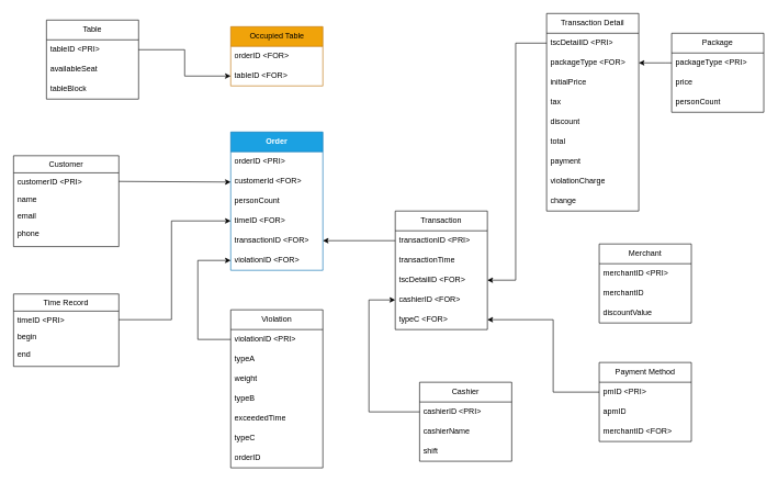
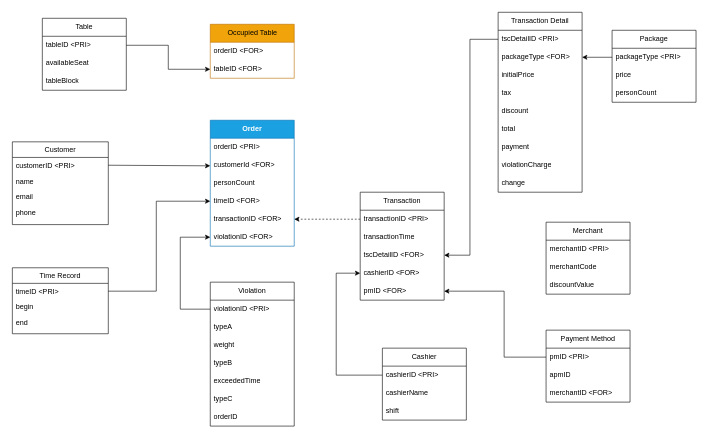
  <mxCell id="0" />
  <mxCell id="1" parent="0" />
  <mxCell id="2" value="Customer" style="swimlane;fontStyle=0;align=center;verticalAlign=top;childLayout=stackLayout;horizontal=1;startSize=26;horizontalStack=0;resizeParent=1;resizeLast=0;collapsible=1;marginBottom=0;rounded=0;shadow=0;strokeWidth=1;movable=1;resizable=1;rotatable=1;deletable=1;editable=1;locked=0;connectable=1;fillColor=none;" parent="1" vertex="1"><mxGeometry x="20" y="236" width="160" height="138" as="geometry"><mxRectangle x="257" y="456" width="160" height="26" as="alternateBounds" /></mxGeometry></mxCell>
  <mxCell id="3" value="customerID &lt;PRI&gt;" style="text;align=left;verticalAlign=top;spacingLeft=4;spacingRight=4;overflow=hidden;rotatable=0;points=[[0,0.5],[1,0.5]];portConstraint=eastwest;" parent="2" vertex="1"><mxGeometry y="26" width="160" height="26" as="geometry" /></mxCell>
  <mxCell id="4" value="name" style="text;align=left;verticalAlign=top;spacingLeft=4;spacingRight=4;overflow=hidden;rotatable=0;points=[[0,0.5],[1,0.5]];portConstraint=eastwest;rounded=0;shadow=0;html=0;" parent="2" vertex="1"><mxGeometry y="52" width="160" height="26" as="geometry" /></mxCell>
  <mxCell id="5" value="email" style="text;align=left;verticalAlign=top;spacingLeft=4;spacingRight=4;overflow=hidden;rotatable=0;points=[[0,0.5],[1,0.5]];portConstraint=eastwest;rounded=0;shadow=0;html=0;" parent="2" vertex="1"><mxGeometry y="78" width="160" height="26" as="geometry" /></mxCell>
  <mxCell id="6" value="phone" style="text;align=left;verticalAlign=top;spacingLeft=4;spacingRight=4;overflow=hidden;rotatable=0;points=[[0,0.5],[1,0.5]];portConstraint=eastwest;rounded=0;shadow=0;html=0;" parent="2" vertex="1"><mxGeometry y="104" width="160" height="26" as="geometry" /></mxCell>
  <mxCell id="7" value="" style="endArrow=classic;html=1;rounded=0;exitX=1;exitY=0.5;exitDx=0;exitDy=0;" parent="1" source="3" edge="1"><mxGeometry width="50" height="50" relative="1" as="geometry"><mxPoint x="270" y="276" as="sourcePoint" /><mxPoint x="350" y="276" as="targetPoint" /></mxGeometry></mxCell>
  <mxCell id="8" value="&lt;b&gt;&lt;font style=&quot;font-size: 12px;&quot;&gt;Order&lt;/font&gt;&lt;/b&gt;" style="swimlane;fontStyle=0;childLayout=stackLayout;horizontal=1;startSize=30;horizontalStack=0;resizeParent=1;resizeParentMax=0;resizeLast=0;collapsible=1;marginBottom=0;whiteSpace=wrap;html=1;fillColor=#1ba1e2;strokeColor=#006EAF;fontColor=#ffffff;" parent="1" vertex="1"><mxGeometry x="350" y="200" width="140" height="210" as="geometry"><mxRectangle x="540" y="134" width="70" height="30" as="alternateBounds" /></mxGeometry></mxCell>
  <mxCell id="9" value="orderID &amp;lt;PRI&amp;gt;" style="text;strokeColor=none;fillColor=none;align=left;verticalAlign=middle;spacingLeft=4;spacingRight=4;overflow=hidden;points=[[0,0.5],[1,0.5]];portConstraint=eastwest;rotatable=0;whiteSpace=wrap;html=1;" parent="8" vertex="1"><mxGeometry y="30" width="140" height="30" as="geometry" /></mxCell>
  <mxCell id="10" value="customerId &amp;lt;FOR&amp;gt;" style="text;strokeColor=none;fillColor=none;align=left;verticalAlign=middle;spacingLeft=4;spacingRight=4;overflow=hidden;points=[[0,0.5],[1,0.5]];portConstraint=eastwest;rotatable=0;whiteSpace=wrap;html=1;" parent="8" vertex="1"><mxGeometry y="60" width="140" height="30" as="geometry" /></mxCell>
  <mxCell id="11" value="personCount" style="text;strokeColor=none;fillColor=none;align=left;verticalAlign=middle;spacingLeft=4;spacingRight=4;overflow=hidden;points=[[0,0.5],[1,0.5]];portConstraint=eastwest;rotatable=0;whiteSpace=wrap;html=1;" parent="8" vertex="1"><mxGeometry y="90" width="140" height="30" as="geometry" /></mxCell>
  <mxCell id="12" value="timeID &amp;lt;FOR&amp;gt;" style="text;strokeColor=none;fillColor=none;align=left;verticalAlign=middle;spacingLeft=4;spacingRight=4;overflow=hidden;points=[[0,0.5],[1,0.5]];portConstraint=eastwest;rotatable=0;whiteSpace=wrap;html=1;" parent="8" vertex="1"><mxGeometry y="120" width="140" height="30" as="geometry" /></mxCell>
  <mxCell id="13" value="transactionID &amp;lt;FOR&amp;gt;" style="text;strokeColor=none;fillColor=none;align=left;verticalAlign=middle;spacingLeft=4;spacingRight=4;overflow=hidden;points=[[0,0.5],[1,0.5]];portConstraint=eastwest;rotatable=0;whiteSpace=wrap;html=1;" parent="8" vertex="1"><mxGeometry y="150" width="140" height="30" as="geometry" /></mxCell>
  <mxCell id="14" value="violationID&amp;nbsp;&amp;lt;FOR&amp;gt;" style="text;strokeColor=none;fillColor=none;align=left;verticalAlign=middle;spacingLeft=4;spacingRight=4;overflow=hidden;points=[[0,0.5],[1,0.5]];portConstraint=eastwest;rotatable=0;whiteSpace=wrap;html=1;" parent="8" vertex="1"><mxGeometry y="180" width="140" height="30" as="geometry" /></mxCell>
  <mxCell id="15" value="Time Record" style="swimlane;fontStyle=0;align=center;verticalAlign=top;childLayout=stackLayout;horizontal=1;startSize=26;horizontalStack=0;resizeParent=1;resizeLast=0;collapsible=1;marginBottom=0;rounded=0;shadow=0;strokeWidth=1;movable=1;resizable=1;rotatable=1;deletable=1;editable=1;locked=0;connectable=1;" parent="1" vertex="1"><mxGeometry x="20" y="446" width="160" height="110" as="geometry"><mxRectangle x="257" y="666" width="160" height="26" as="alternateBounds" /></mxGeometry></mxCell>
  <mxCell id="16" value="timeID &lt;PRI&gt;" style="text;align=left;verticalAlign=top;spacingLeft=4;spacingRight=4;overflow=hidden;rotatable=0;points=[[0,0.5],[1,0.5]];portConstraint=eastwest;" parent="15" vertex="1"><mxGeometry y="26" width="160" height="26" as="geometry" /></mxCell>
  <mxCell id="17" value="begin" style="text;align=left;verticalAlign=top;spacingLeft=4;spacingRight=4;overflow=hidden;rotatable=0;points=[[0,0.5],[1,0.5]];portConstraint=eastwest;rounded=0;shadow=0;html=0;" parent="15" vertex="1"><mxGeometry y="52" width="160" height="26" as="geometry" /></mxCell>
  <mxCell id="18" value="end" style="text;align=left;verticalAlign=top;spacingLeft=4;spacingRight=4;overflow=hidden;rotatable=0;points=[[0,0.5],[1,0.5]];portConstraint=eastwest;rounded=0;shadow=0;html=0;" parent="15" vertex="1"><mxGeometry y="78" width="160" height="32" as="geometry" /></mxCell>
  <mxCell id="19" style="edgeStyle=orthogonalEdgeStyle;rounded=0;orthogonalLoop=1;jettySize=auto;html=1;exitX=1;exitY=0.5;exitDx=0;exitDy=0;entryX=0;entryY=0.5;entryDx=0;entryDy=0;" parent="1" source="16" target="12" edge="1"><mxGeometry relative="1" as="geometry"><mxPoint x="300" y="336" as="targetPoint" /><Array as="points"><mxPoint x="260" y="485" /><mxPoint x="260" y="335" /></Array></mxGeometry></mxCell>
  <mxCell id="20" value="Violation" style="swimlane;fontStyle=0;childLayout=stackLayout;horizontal=1;startSize=30;horizontalStack=0;resizeParent=1;resizeParentMax=0;resizeLast=0;collapsible=1;marginBottom=0;whiteSpace=wrap;html=1;" parent="1" vertex="1"><mxGeometry x="350" y="470" width="140" height="240" as="geometry"><mxRectangle x="587" y="690" width="70" height="30" as="alternateBounds" /></mxGeometry></mxCell>
  <mxCell id="21" value="violationID &amp;lt;PRI&amp;gt;" style="text;strokeColor=none;fillColor=none;align=left;verticalAlign=middle;spacingLeft=4;spacingRight=4;overflow=hidden;points=[[0,0.5],[1,0.5]];portConstraint=eastwest;rotatable=0;whiteSpace=wrap;html=1;" parent="20" vertex="1"><mxGeometry y="30" width="140" height="30" as="geometry" /></mxCell>
  <mxCell id="22" value="typeA" style="text;strokeColor=none;fillColor=none;align=left;verticalAlign=middle;spacingLeft=4;spacingRight=4;overflow=hidden;points=[[0,0.5],[1,0.5]];portConstraint=eastwest;rotatable=0;whiteSpace=wrap;html=1;" parent="20" vertex="1"><mxGeometry y="60" width="140" height="30" as="geometry" /></mxCell>
  <mxCell id="23" value="weight" style="text;strokeColor=none;fillColor=none;align=left;verticalAlign=middle;spacingLeft=4;spacingRight=4;overflow=hidden;points=[[0,0.5],[1,0.5]];portConstraint=eastwest;rotatable=0;whiteSpace=wrap;html=1;" parent="20" vertex="1"><mxGeometry y="90" width="140" height="30" as="geometry" /></mxCell>
  <mxCell id="24" value="typeB" style="text;strokeColor=none;fillColor=none;align=left;verticalAlign=middle;spacingLeft=4;spacingRight=4;overflow=hidden;points=[[0,0.5],[1,0.5]];portConstraint=eastwest;rotatable=0;whiteSpace=wrap;html=1;" parent="20" vertex="1"><mxGeometry y="120" width="140" height="30" as="geometry" /></mxCell>
  <mxCell id="25" value="exceededTime" style="text;strokeColor=none;fillColor=none;align=left;verticalAlign=middle;spacingLeft=4;spacingRight=4;overflow=hidden;points=[[0,0.5],[1,0.5]];portConstraint=eastwest;rotatable=0;whiteSpace=wrap;html=1;" parent="20" vertex="1"><mxGeometry y="150" width="140" height="30" as="geometry" /></mxCell>
  <mxCell id="26" value="typeC" style="text;strokeColor=none;fillColor=none;align=left;verticalAlign=middle;spacingLeft=4;spacingRight=4;overflow=hidden;points=[[0,0.5],[1,0.5]];portConstraint=eastwest;rotatable=0;whiteSpace=wrap;html=1;" parent="20" vertex="1"><mxGeometry y="180" width="140" height="30" as="geometry" /></mxCell>
  <mxCell id="27" value="orderID" style="text;strokeColor=none;fillColor=none;align=left;verticalAlign=middle;spacingLeft=4;spacingRight=4;overflow=hidden;points=[[0,0.5],[1,0.5]];portConstraint=eastwest;rotatable=0;whiteSpace=wrap;html=1;" parent="20" vertex="1"><mxGeometry y="210" width="140" height="30" as="geometry" /></mxCell>
  <mxCell id="28" style="edgeStyle=orthogonalEdgeStyle;rounded=0;orthogonalLoop=1;jettySize=auto;html=1;exitX=0;exitY=0.5;exitDx=0;exitDy=0;entryX=0;entryY=0.5;entryDx=0;entryDy=0;" parent="1" source="21" target="14" edge="1"><mxGeometry relative="1" as="geometry"><mxPoint x="310" y="390" as="targetPoint" /><Array as="points"><mxPoint x="300" y="515" /><mxPoint x="300" y="395" /></Array></mxGeometry></mxCell>
  <mxCell id="29" value="Occupied Table" style="swimlane;fontStyle=0;childLayout=stackLayout;horizontal=1;startSize=30;horizontalStack=0;resizeParent=1;resizeParentMax=0;resizeLast=0;collapsible=1;marginBottom=0;html=1;fillColor=#f0a30a;fontColor=default;strokeColor=#BD7000;labelBorderColor=none;" parent="1" vertex="1"><mxGeometry x="350" y="40" width="140" height="90" as="geometry" /></mxCell>
  <mxCell id="30" value="orderID &amp;lt;FOR&amp;gt;" style="text;strokeColor=none;fillColor=none;align=left;verticalAlign=middle;spacingLeft=4;spacingRight=4;overflow=hidden;points=[[0,0.5],[1,0.5]];portConstraint=eastwest;rotatable=0;whiteSpace=wrap;html=1;" parent="29" vertex="1"><mxGeometry y="30" width="140" height="30" as="geometry" /></mxCell>
  <mxCell id="31" value="tableID &amp;lt;FOR&amp;gt;" style="text;strokeColor=none;fillColor=none;align=left;verticalAlign=middle;spacingLeft=4;spacingRight=4;overflow=hidden;points=[[0,0.5],[1,0.5]];portConstraint=eastwest;rotatable=0;whiteSpace=wrap;html=1;" parent="29" vertex="1"><mxGeometry y="60" width="140" height="30" as="geometry" /></mxCell>
  <mxCell id="32" value="Table" style="swimlane;fontStyle=0;childLayout=stackLayout;horizontal=1;startSize=30;horizontalStack=0;resizeParent=1;resizeParentMax=0;resizeLast=0;collapsible=1;marginBottom=0;whiteSpace=wrap;html=1;fillColor=none;" parent="1" vertex="1"><mxGeometry x="70" y="30" width="140" height="120" as="geometry"><mxRectangle x="307" y="250" width="70" height="30" as="alternateBounds" /></mxGeometry></mxCell>
  <mxCell id="33" value="tableID &amp;lt;PRI&amp;gt;" style="text;strokeColor=none;fillColor=none;align=left;verticalAlign=middle;spacingLeft=4;spacingRight=4;overflow=hidden;points=[[0,0.5],[1,0.5]];portConstraint=eastwest;rotatable=0;whiteSpace=wrap;html=1;" parent="32" vertex="1"><mxGeometry y="30" width="140" height="30" as="geometry" /></mxCell>
  <mxCell id="34" value="availableSeat" style="text;strokeColor=none;fillColor=none;align=left;verticalAlign=middle;spacingLeft=4;spacingRight=4;overflow=hidden;points=[[0,0.5],[1,0.5]];portConstraint=eastwest;rotatable=0;whiteSpace=wrap;html=1;" parent="32" vertex="1"><mxGeometry y="60" width="140" height="30" as="geometry" /></mxCell>
  <mxCell id="35" value="tableBlock" style="text;strokeColor=none;fillColor=none;align=left;verticalAlign=middle;spacingLeft=4;spacingRight=4;overflow=hidden;points=[[0,0.5],[1,0.5]];portConstraint=eastwest;rotatable=0;whiteSpace=wrap;html=1;" parent="32" vertex="1"><mxGeometry y="90" width="140" height="30" as="geometry" /></mxCell>
  <mxCell id="36" style="edgeStyle=orthogonalEdgeStyle;rounded=0;orthogonalLoop=1;jettySize=auto;html=1;exitX=1;exitY=0.5;exitDx=0;exitDy=0;entryX=0;entryY=0.5;entryDx=0;entryDy=0;" parent="1" source="33" target="31" edge="1"><mxGeometry relative="1" as="geometry"><mxPoint x="290" y="130" as="targetPoint" /><Array as="points"><mxPoint x="280" y="75" /><mxPoint x="280" y="115" /></Array></mxGeometry></mxCell>
  <mxCell id="37" value="Transaction" style="swimlane;fontStyle=0;childLayout=stackLayout;horizontal=1;startSize=30;horizontalStack=0;resizeParent=1;resizeParentMax=0;resizeLast=0;collapsible=1;marginBottom=0;whiteSpace=wrap;html=1;fillColor=none;" parent="1" vertex="1"><mxGeometry x="600" y="320" width="140" height="180" as="geometry"><mxRectangle x="837" y="540" width="70" height="30" as="alternateBounds" /></mxGeometry></mxCell>
  <mxCell id="38" value="transactionID &amp;lt;PRI&amp;gt;" style="text;strokeColor=none;fillColor=none;align=left;verticalAlign=middle;spacingLeft=4;spacingRight=4;overflow=hidden;points=[[0,0.5],[1,0.5]];portConstraint=eastwest;rotatable=0;whiteSpace=wrap;html=1;" parent="37" vertex="1"><mxGeometry y="30" width="140" height="30" as="geometry" /></mxCell>
  <mxCell id="39" value="transactionTime" style="text;strokeColor=none;fillColor=none;align=left;verticalAlign=middle;spacingLeft=4;spacingRight=4;overflow=hidden;points=[[0,0.5],[1,0.5]];portConstraint=eastwest;rotatable=0;whiteSpace=wrap;html=1;" parent="37" vertex="1"><mxGeometry y="60" width="140" height="30" as="geometry" /></mxCell>
  <mxCell id="40" value="tscDetailID &amp;lt;FOR&amp;gt;" style="text;strokeColor=none;fillColor=none;align=left;verticalAlign=middle;spacingLeft=4;spacingRight=4;overflow=hidden;points=[[0,0.5],[1,0.5]];portConstraint=eastwest;rotatable=0;whiteSpace=wrap;html=1;" parent="37" vertex="1"><mxGeometry y="90" width="140" height="30" as="geometry" /></mxCell>
  <mxCell id="41" value="cashierID &amp;lt;FOR&amp;gt;" style="text;strokeColor=none;fillColor=none;align=left;verticalAlign=middle;spacingLeft=4;spacingRight=4;overflow=hidden;points=[[0,0.5],[1,0.5]];portConstraint=eastwest;rotatable=0;whiteSpace=wrap;html=1;" parent="37" vertex="1"><mxGeometry y="120" width="140" height="30" as="geometry" /></mxCell>
- <mxCell id="42" value="typeC &amp;lt;FOR&amp;gt;" style="text;strokeColor=none;fillColor=none;align=left;verticalAlign=middle;spacingLeft=4;spacingRight=4;overflow=hidden;points=[[0,0.5],[1,0.5]];portConstraint=eastwest;rotatable=0;whiteSpace=wrap;html=1;" parent="37" vertex="1"><mxGeometry y="150" width="140" height="30" as="geometry" /></mxCell>
+ <mxCell id="42" value="pmID &amp;lt;FOR&amp;gt;" style="text;strokeColor=none;fillColor=none;align=left;verticalAlign=middle;spacingLeft=4;spacingRight=4;overflow=hidden;points=[[0,0.5],[1,0.5]];portConstraint=eastwest;rotatable=0;whiteSpace=wrap;html=1;" parent="37" vertex="1"><mxGeometry y="150" width="140" height="30" as="geometry" /></mxCell>
  <mxCell id="43" value="Cashier" style="swimlane;fontStyle=0;childLayout=stackLayout;horizontal=1;startSize=30;horizontalStack=0;resizeParent=1;resizeParentMax=0;resizeLast=0;collapsible=1;marginBottom=0;whiteSpace=wrap;html=1;fillColor=none;" parent="1" vertex="1"><mxGeometry x="637" y="580" width="140" height="120" as="geometry"><mxRectangle x="874" y="800" width="80" height="30" as="alternateBounds" /></mxGeometry></mxCell>
  <mxCell id="44" value="cashierID &amp;lt;PRI&amp;gt;" style="text;strokeColor=none;fillColor=none;align=left;verticalAlign=middle;spacingLeft=4;spacingRight=4;overflow=hidden;points=[[0,0.5],[1,0.5]];portConstraint=eastwest;rotatable=0;whiteSpace=wrap;html=1;" parent="43" vertex="1"><mxGeometry y="30" width="140" height="30" as="geometry" /></mxCell>
  <mxCell id="45" value="cashierName" style="text;strokeColor=none;fillColor=none;align=left;verticalAlign=middle;spacingLeft=4;spacingRight=4;overflow=hidden;points=[[0,0.5],[1,0.5]];portConstraint=eastwest;rotatable=0;whiteSpace=wrap;html=1;" parent="43" vertex="1"><mxGeometry y="60" width="140" height="30" as="geometry" /></mxCell>
  <mxCell id="46" value="shift" style="text;strokeColor=none;fillColor=none;align=left;verticalAlign=middle;spacingLeft=4;spacingRight=4;overflow=hidden;points=[[0,0.5],[1,0.5]];portConstraint=eastwest;rotatable=0;whiteSpace=wrap;html=1;" parent="43" vertex="1"><mxGeometry y="90" width="140" height="30" as="geometry" /></mxCell>
  <mxCell id="47" style="edgeStyle=orthogonalEdgeStyle;rounded=0;orthogonalLoop=1;jettySize=auto;html=1;exitX=0;exitY=0.5;exitDx=0;exitDy=0;entryX=0;entryY=0.5;entryDx=0;entryDy=0;" parent="1" source="44" target="41" edge="1"><mxGeometry relative="1" as="geometry"><mxPoint x="610" y="540" as="targetPoint" /><Array as="points"><mxPoint x="560" y="625" /><mxPoint x="560" y="455" /></Array></mxGeometry></mxCell>
- <mxCell id="48" style="edgeStyle=orthogonalEdgeStyle;rounded=0;orthogonalLoop=1;jettySize=auto;html=1;exitX=0;exitY=0.5;exitDx=0;exitDy=0;entryX=1;entryY=0.5;entryDx=0;entryDy=0;" parent="1" source="38" target="13" edge="1"><mxGeometry relative="1" as="geometry" /></mxCell>
+ <mxCell id="48" style="edgeStyle=orthogonalEdgeStyle;rounded=0;orthogonalLoop=1;jettySize=auto;html=1;exitX=0;exitY=0.5;exitDx=0;exitDy=0;entryX=1;entryY=0.5;entryDx=0;entryDy=0;dashed=1;" parent="1" source="38" target="13" edge="1"><mxGeometry relative="1" as="geometry" /></mxCell>
  <mxCell id="49" value="Merchant" style="swimlane;fontStyle=0;childLayout=stackLayout;horizontal=1;startSize=30;horizontalStack=0;resizeParent=1;resizeParentMax=0;resizeLast=0;collapsible=1;marginBottom=0;whiteSpace=wrap;html=1;" parent="1" vertex="1"><mxGeometry x="909.94" y="370" width="140" height="120" as="geometry" /></mxCell>
  <mxCell id="50" value="merchantID &amp;lt;PRI&amp;gt;" style="text;strokeColor=none;fillColor=none;align=left;verticalAlign=middle;spacingLeft=4;spacingRight=4;overflow=hidden;points=[[0,0.5],[1,0.5]];portConstraint=eastwest;rotatable=0;whiteSpace=wrap;html=1;" parent="49" vertex="1"><mxGeometry y="30" width="140" height="30" as="geometry" /></mxCell>
- <mxCell id="51" value="merchantID" style="text;strokeColor=none;fillColor=none;align=left;verticalAlign=middle;spacingLeft=4;spacingRight=4;overflow=hidden;points=[[0,0.5],[1,0.5]];portConstraint=eastwest;rotatable=0;whiteSpace=wrap;html=1;" parent="49" vertex="1"><mxGeometry y="60" width="140" height="30" as="geometry" /></mxCell>
+ <mxCell id="51" value="merchantCode" style="text;strokeColor=none;fillColor=none;align=left;verticalAlign=middle;spacingLeft=4;spacingRight=4;overflow=hidden;points=[[0,0.5],[1,0.5]];portConstraint=eastwest;rotatable=0;whiteSpace=wrap;html=1;" parent="49" vertex="1"><mxGeometry y="60" width="140" height="30" as="geometry" /></mxCell>
  <mxCell id="52" value="discountValue" style="text;strokeColor=none;fillColor=none;align=left;verticalAlign=middle;spacingLeft=4;spacingRight=4;overflow=hidden;points=[[0,0.5],[1,0.5]];portConstraint=eastwest;rotatable=0;whiteSpace=wrap;html=1;" parent="49" vertex="1"><mxGeometry y="90" width="140" height="30" as="geometry" /></mxCell>
  <mxCell id="53" value="Transaction Detail" style="swimlane;fontStyle=0;childLayout=stackLayout;horizontal=1;startSize=30;horizontalStack=0;resizeParent=1;resizeParentMax=0;resizeLast=0;collapsible=1;marginBottom=0;whiteSpace=wrap;html=1;" parent="1" vertex="1"><mxGeometry x="830" y="20" width="140" height="300" as="geometry"><mxRectangle x="1067" y="240" width="70" height="30" as="alternateBounds" /></mxGeometry></mxCell>
  <mxCell id="54" value="tscDetailID &amp;lt;PRI&amp;gt;" style="text;strokeColor=none;fillColor=none;align=left;verticalAlign=middle;spacingLeft=4;spacingRight=4;overflow=hidden;points=[[0,0.5],[1,0.5]];portConstraint=eastwest;rotatable=0;whiteSpace=wrap;html=1;" parent="53" vertex="1"><mxGeometry y="30" width="140" height="30" as="geometry" /></mxCell>
  <mxCell id="55" value="packageType &amp;lt;FOR&amp;gt;" style="text;strokeColor=none;fillColor=none;align=left;verticalAlign=middle;spacingLeft=4;spacingRight=4;overflow=hidden;points=[[0,0.5],[1,0.5]];portConstraint=eastwest;rotatable=0;whiteSpace=wrap;html=1;" parent="53" vertex="1"><mxGeometry y="60" width="140" height="30" as="geometry" /></mxCell>
  <mxCell id="56" value="initialPrice" style="text;strokeColor=none;fillColor=none;align=left;verticalAlign=middle;spacingLeft=4;spacingRight=4;overflow=hidden;points=[[0,0.5],[1,0.5]];portConstraint=eastwest;rotatable=0;whiteSpace=wrap;html=1;" parent="53" vertex="1"><mxGeometry y="90" width="140" height="30" as="geometry" /></mxCell>
  <mxCell id="57" value="tax" style="text;strokeColor=none;fillColor=none;align=left;verticalAlign=middle;spacingLeft=4;spacingRight=4;overflow=hidden;points=[[0,0.5],[1,0.5]];portConstraint=eastwest;rotatable=0;whiteSpace=wrap;html=1;" parent="53" vertex="1"><mxGeometry y="120" width="140" height="30" as="geometry" /></mxCell>
  <mxCell id="58" value="discount" style="text;strokeColor=none;fillColor=none;align=left;verticalAlign=middle;spacingLeft=4;spacingRight=4;overflow=hidden;points=[[0,0.5],[1,0.5]];portConstraint=eastwest;rotatable=0;whiteSpace=wrap;html=1;" vertex="1" parent="53"><mxGeometry y="150" width="140" height="30" as="geometry" /></mxCell>
  <mxCell id="59" value="total" style="text;strokeColor=none;fillColor=none;align=left;verticalAlign=middle;spacingLeft=4;spacingRight=4;overflow=hidden;points=[[0,0.5],[1,0.5]];portConstraint=eastwest;rotatable=0;whiteSpace=wrap;html=1;" parent="53" vertex="1"><mxGeometry y="180" width="140" height="30" as="geometry" /></mxCell>
  <mxCell id="60" value="payment" style="text;strokeColor=none;fillColor=none;align=left;verticalAlign=middle;spacingLeft=4;spacingRight=4;overflow=hidden;points=[[0,0.5],[1,0.5]];portConstraint=eastwest;rotatable=0;whiteSpace=wrap;html=1;" parent="53" vertex="1"><mxGeometry y="210" width="140" height="30" as="geometry" /></mxCell>
  <mxCell id="61" value="violationCharge" style="text;strokeColor=none;fillColor=none;align=left;verticalAlign=middle;spacingLeft=4;spacingRight=4;overflow=hidden;points=[[0,0.5],[1,0.5]];portConstraint=eastwest;rotatable=0;whiteSpace=wrap;html=1;" parent="53" vertex="1"><mxGeometry y="240" width="140" height="30" as="geometry" /></mxCell>
  <mxCell id="62" value="change" style="text;strokeColor=none;fillColor=none;align=left;verticalAlign=middle;spacingLeft=4;spacingRight=4;overflow=hidden;points=[[0,0.5],[1,0.5]];portConstraint=eastwest;rotatable=0;whiteSpace=wrap;html=1;" parent="53" vertex="1"><mxGeometry y="270" width="140" height="30" as="geometry" /></mxCell>
  <mxCell id="63" value="Package" style="swimlane;fontStyle=0;childLayout=stackLayout;horizontal=1;startSize=30;horizontalStack=0;resizeParent=1;resizeParentMax=0;resizeLast=0;collapsible=1;marginBottom=0;whiteSpace=wrap;html=1;fillColor=none;" parent="1" vertex="1"><mxGeometry x="1020" y="50" width="140" height="120" as="geometry"><mxRectangle x="1257" y="270" width="90" height="30" as="alternateBounds" /></mxGeometry></mxCell>
  <mxCell id="64" value="packageType &amp;lt;PRI&amp;gt;" style="text;strokeColor=none;fillColor=none;align=left;verticalAlign=middle;spacingLeft=4;spacingRight=4;overflow=hidden;points=[[0,0.5],[1,0.5]];portConstraint=eastwest;rotatable=0;whiteSpace=wrap;html=1;" parent="63" vertex="1"><mxGeometry y="30" width="140" height="30" as="geometry" /></mxCell>
  <mxCell id="65" value="price" style="text;strokeColor=none;fillColor=none;align=left;verticalAlign=middle;spacingLeft=4;spacingRight=4;overflow=hidden;points=[[0,0.5],[1,0.5]];portConstraint=eastwest;rotatable=0;whiteSpace=wrap;html=1;" parent="63" vertex="1"><mxGeometry y="60" width="140" height="30" as="geometry" /></mxCell>
  <mxCell id="66" value="personCount" style="text;strokeColor=none;fillColor=none;align=left;verticalAlign=middle;spacingLeft=4;spacingRight=4;overflow=hidden;points=[[0,0.5],[1,0.5]];portConstraint=eastwest;rotatable=0;whiteSpace=wrap;html=1;" parent="63" vertex="1"><mxGeometry y="90" width="140" height="30" as="geometry" /></mxCell>
  <mxCell id="67" style="edgeStyle=orthogonalEdgeStyle;rounded=0;orthogonalLoop=1;jettySize=auto;html=1;exitX=0;exitY=0.5;exitDx=0;exitDy=0;entryX=1;entryY=0.5;entryDx=0;entryDy=0;" parent="1" source="64" target="55" edge="1"><mxGeometry relative="1" as="geometry"><Array as="points"><mxPoint x="1010" y="95" /><mxPoint x="1010" y="95" /></Array></mxGeometry></mxCell>
  <mxCell id="68" style="edgeStyle=orthogonalEdgeStyle;rounded=0;orthogonalLoop=1;jettySize=auto;html=1;exitX=0;exitY=0.5;exitDx=0;exitDy=0;entryX=1;entryY=0.5;entryDx=0;entryDy=0;" parent="1" source="54" target="40" edge="1"><mxGeometry relative="1" as="geometry"><mxPoint x="783" y="430" as="targetPoint" /><Array as="points"><mxPoint x="783" y="65" /><mxPoint x="783" y="425" /></Array></mxGeometry></mxCell>
  <mxCell id="69" value="Payment Method" style="swimlane;fontStyle=0;childLayout=stackLayout;horizontal=1;startSize=30;horizontalStack=0;resizeParent=1;resizeParentMax=0;resizeLast=0;collapsible=1;marginBottom=0;whiteSpace=wrap;html=1;fillColor=none;" parent="1" vertex="1"><mxGeometry x="909.94" y="550" width="140" height="120" as="geometry" /></mxCell>
  <mxCell id="70" value="pmID &amp;lt;PRI&amp;gt;" style="text;fillColor=none;align=left;verticalAlign=middle;spacingLeft=4;spacingRight=4;overflow=hidden;points=[[0,0.5],[1,0.5]];portConstraint=eastwest;rotatable=0;whiteSpace=wrap;html=1;" parent="69" vertex="1"><mxGeometry y="30" width="140" height="30" as="geometry" /></mxCell>
  <mxCell id="71" value="apmID" style="text;strokeColor=none;fillColor=none;align=left;verticalAlign=middle;spacingLeft=4;spacingRight=4;overflow=hidden;points=[[0,0.5],[1,0.5]];portConstraint=eastwest;rotatable=0;whiteSpace=wrap;html=1;" parent="69" vertex="1"><mxGeometry y="60" width="140" height="30" as="geometry" /></mxCell>
  <mxCell id="72" value="merchantID &amp;lt;FOR&amp;gt;" style="text;strokeColor=none;fillColor=none;align=left;verticalAlign=middle;spacingLeft=4;spacingRight=4;overflow=hidden;points=[[0,0.5],[1,0.5]];portConstraint=eastwest;rotatable=0;whiteSpace=wrap;html=1;" parent="69" vertex="1"><mxGeometry y="90" width="140" height="30" as="geometry" /></mxCell>
  <mxCell id="73" style="edgeStyle=orthogonalEdgeStyle;rounded=0;orthogonalLoop=1;jettySize=auto;html=1;exitX=0;exitY=0.5;exitDx=0;exitDy=0;entryX=1;entryY=0.5;entryDx=0;entryDy=0;" parent="1" source="70" target="42" edge="1"><mxGeometry relative="1" as="geometry"><mxPoint x="840" y="490" as="targetPoint" /><Array as="points"><mxPoint x="840" y="595" /><mxPoint x="840" y="485" /></Array></mxGeometry></mxCell>
